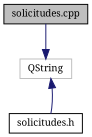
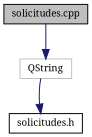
  digraph {
    fontname="Noto Serif"
    node [color=black fillcolor=white fontname="Noto Serif" fontsize=10 shape=record style=filled]
    edge [color=midnightblue fontname="Noto Serif" fontsize=10 labelfontname=Helvetica labelfontsize=10 style=solid]
    n1 [fillcolor=grey75 fontcolor=black height=0.2 label="solicitudes.cpp" width=0.4]
    n2 [color=grey75 height=0.2 label=QString width=0.4]
    n3 [height=0.2 label="solicitudes.h" width=0.4]
    n1 -> n2
-   n3 -> n2
+   n2 -> n3
  }
